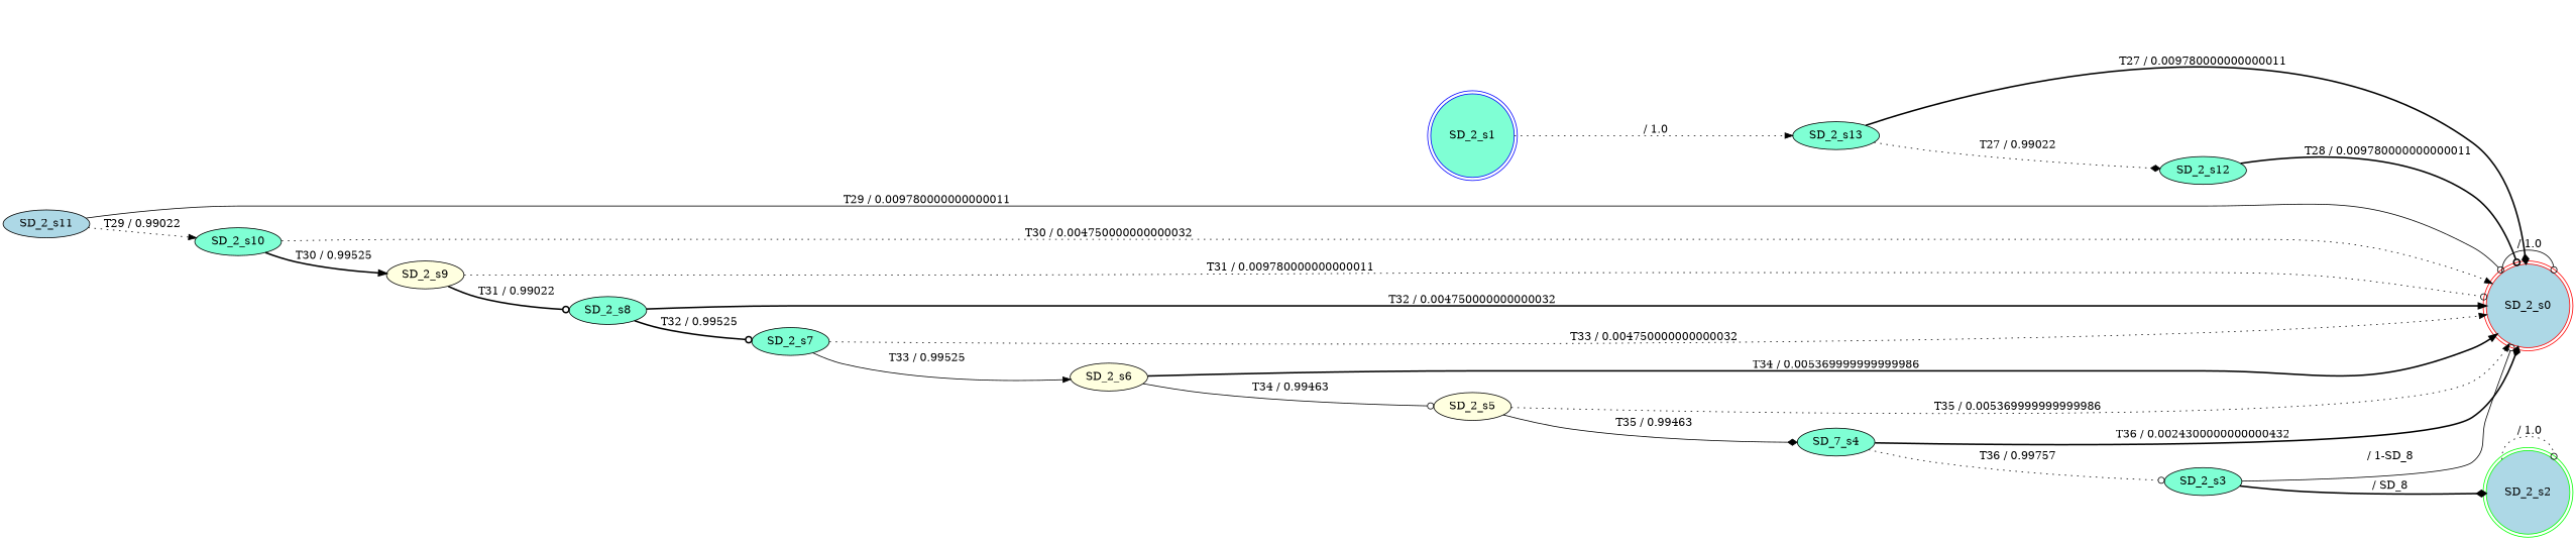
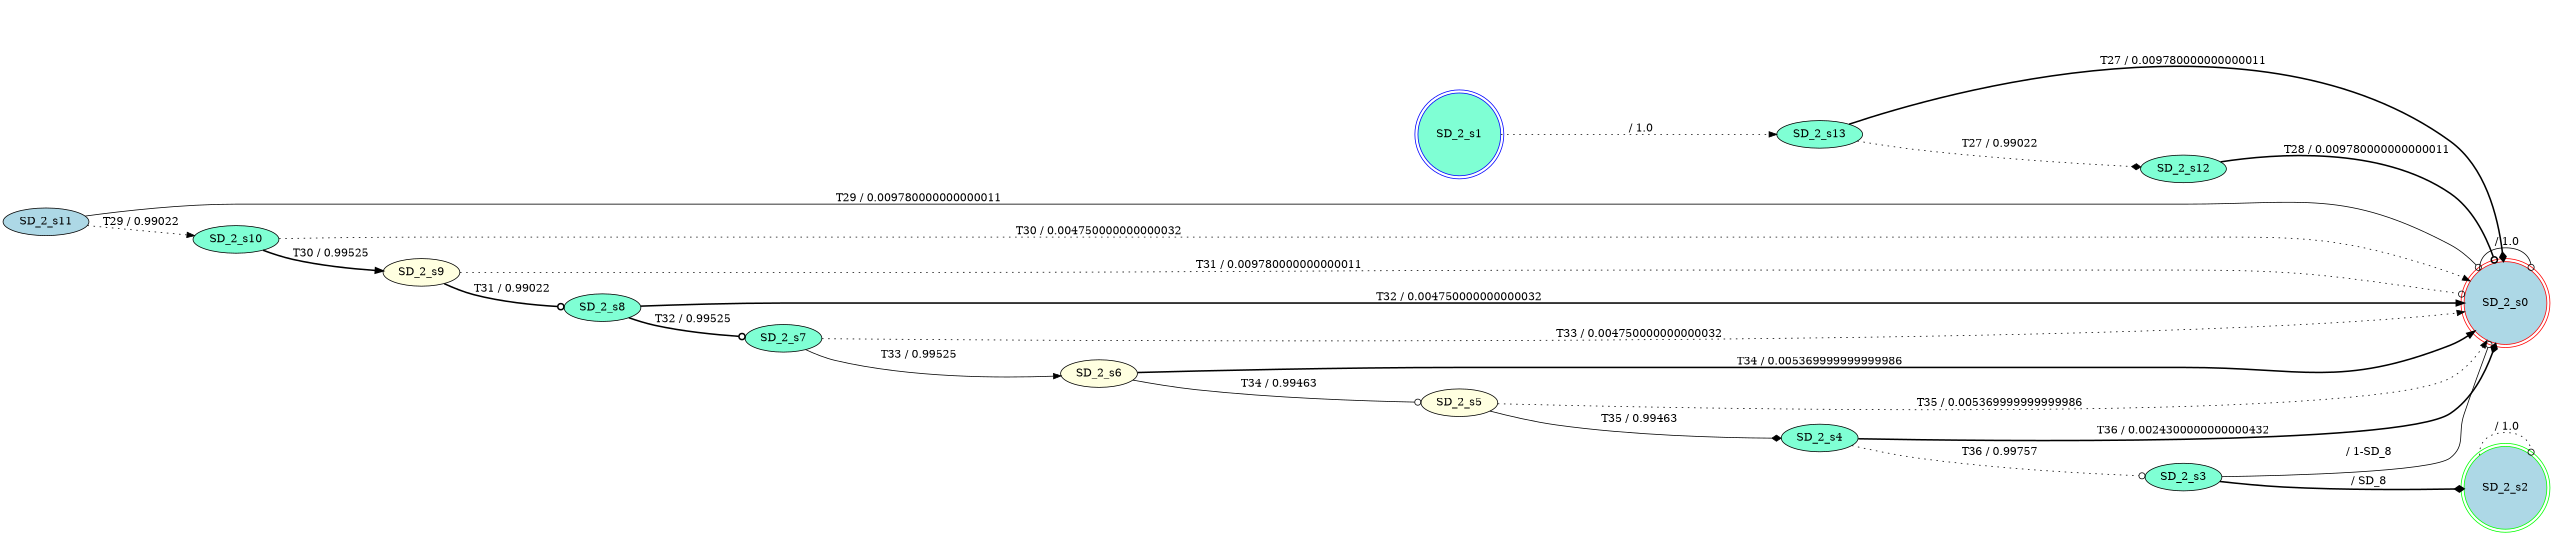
  digraph {
    rankdir=LR
    node [fillcolor=aquamarine style=filled]
    edge [arrowhead=odot style=dotted]
    n1 [color=red fillcolor=lightblue label=SD_2_s0 shape=doublecircle]
    n2 [color=blue label=SD_2_s1 shape=doublecircle]
    n3 [label=SD_2_s13]
    n4 [label=SD_2_s12]
    n5 [color=green fillcolor=lightblue label=SD_2_s2 shape=doublecircle]
    n6 [label=SD_2_s3]
-   n7 [label=SD_7_s4]
+   n7 [label=SD_2_s4]
    n8 [fillcolor=lightyellow label=SD_2_s5]
    n9 [fillcolor=lightyellow label=SD_2_s6]
    n10 [label=SD_2_s7]
    n11 [label=SD_2_s8]
    n12 [fillcolor=lightyellow label=SD_2_s9]
    n13 [label=SD_2_s10]
    n14 [fillcolor=lightblue label=SD_2_s11]
    n1 -> n1 [label=" / 1.0" style=solid]
    n2 -> n3 [arrowhead=normal label=" / 1.0"]
    n3 -> n1 [arrowhead=diamond label="T27 / 0.009780000000000011" style=bold]
    n3 -> n4 [arrowhead=diamond label="T27 / 0.99022"]
    n4 -> n1 [label="T28 / 0.009780000000000011" style=bold]
    n5 -> n5 [label=" / 1.0"]
    n6 -> n1 [label=" / 1-SD_8" style=solid]
    n6 -> n5 [arrowhead=diamond label=" / SD_8" style=bold]
    n7 -> n1 [arrowhead=diamond label="T36 / 0.0024300000000000432" style=bold]
    n7 -> n6 [label="T36 / 0.99757"]
    n8 -> n1 [arrowhead=normal label="T35 / 0.005369999999999986"]
    n8 -> n7 [arrowhead=diamond label="T35 / 0.99463" style=solid]
    n9 -> n1 [arrowhead=normal label="T34 / 0.005369999999999986" style=bold]
    n9 -> n8 [label="T34 / 0.99463" style=solid]
    n10 -> n1 [arrowhead=normal label="T33 / 0.004750000000000032"]
    n10 -> n9 [arrowhead=normal label="T33 / 0.99525" style=solid]
    n11 -> n1 [arrowhead=normal label="T32 / 0.004750000000000032" style=bold]
    n11 -> n10 [label="T32 / 0.99525" style=bold]
    n12 -> n1 [label="T31 / 0.009780000000000011"]
    n12 -> n11 [label="T31 / 0.99022" style=bold]
    n13 -> n1 [arrowhead=normal label="T30 / 0.004750000000000032"]
    n13 -> n12 [arrowhead=normal label="T30 / 0.99525" style=bold]
    n14 -> n1 [label="T29 / 0.009780000000000011" style=solid]
    n14 -> n13 [arrowhead=normal label="T29 / 0.99022"]
  }
